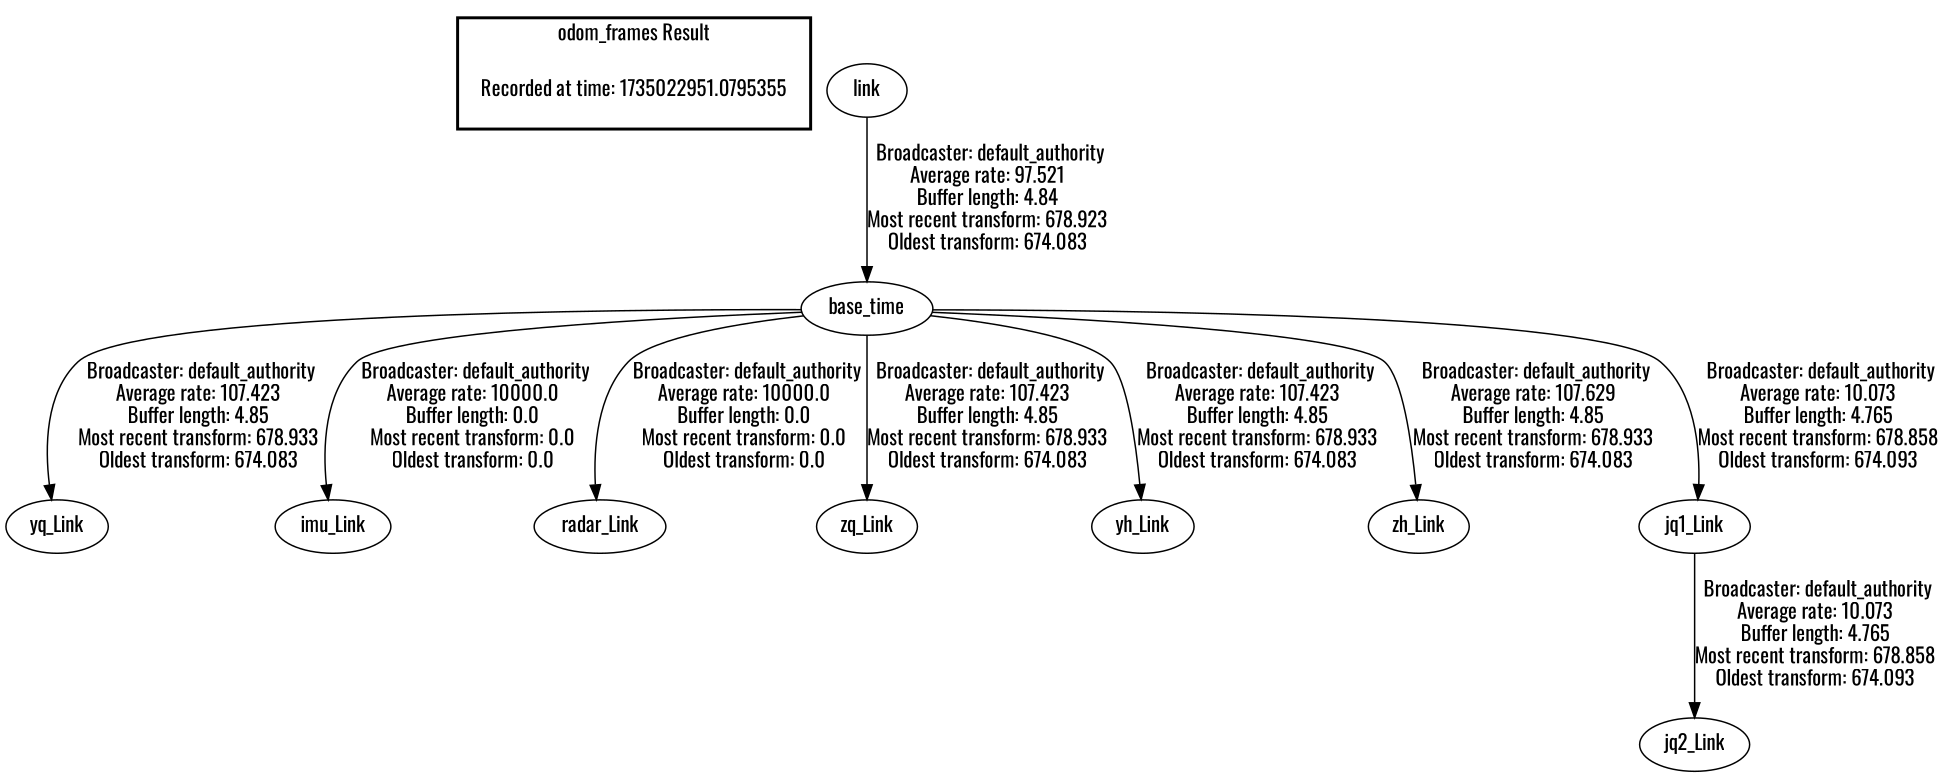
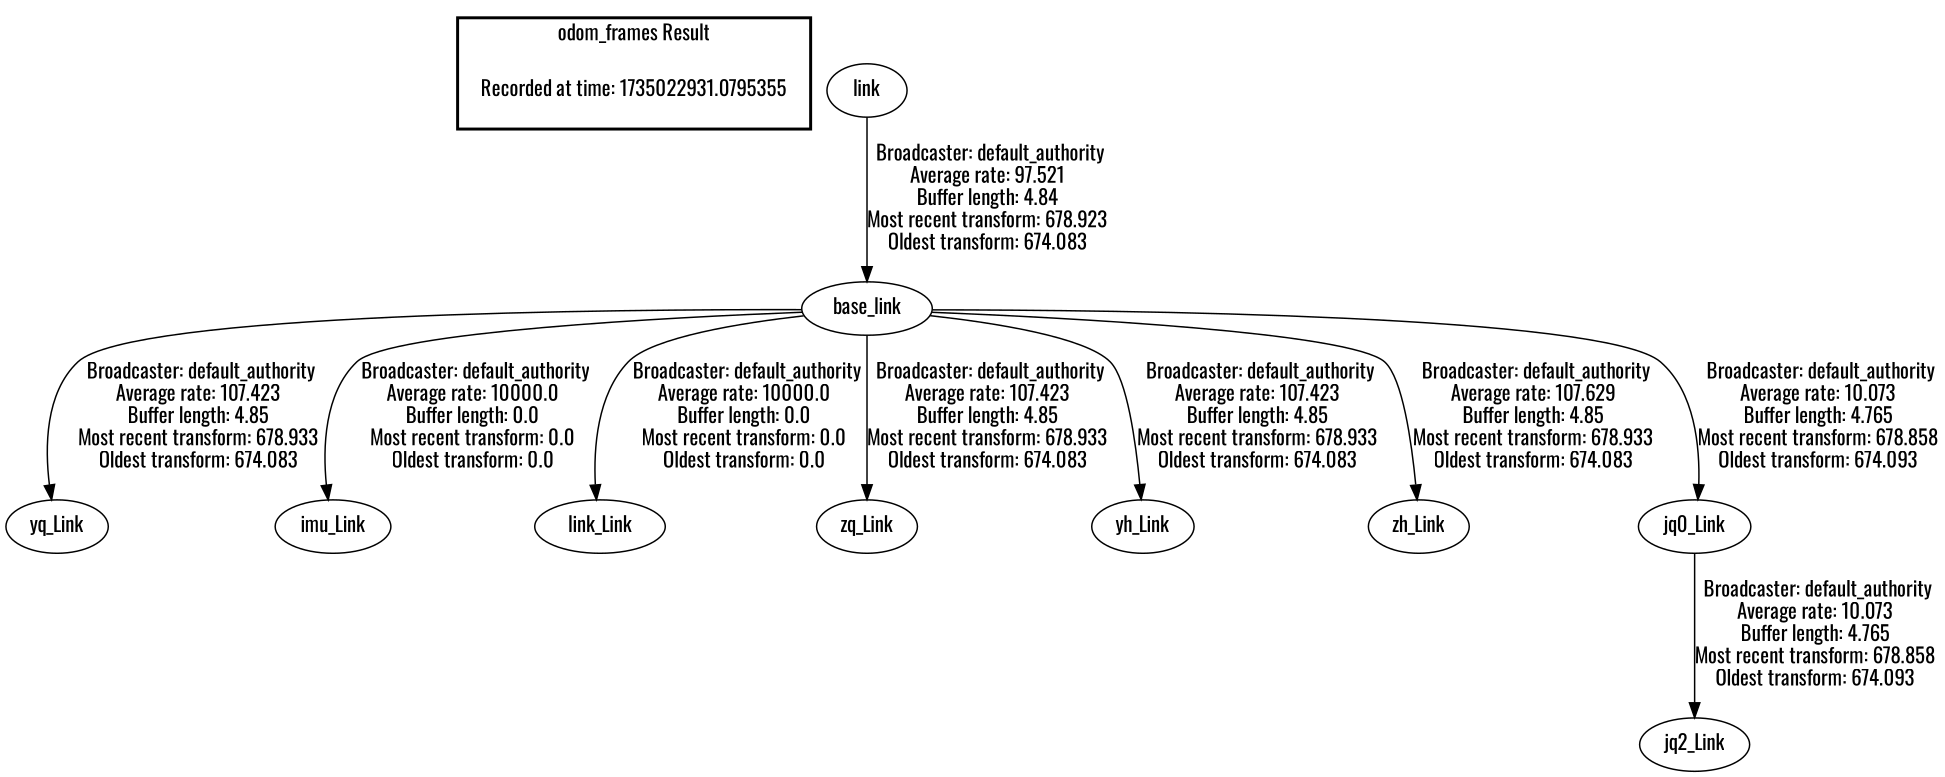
  digraph {
    fontname=Oswald
    node [fontname=Oswald]
    edge [fontname=Oswald]
-   "Recorded at time: 1735022931.0795355" [shape=plaintext label="Recorded at time: 1735022951.0795355"]
-   base_link [label=base_time]
+   "Recorded at time: 1735022931.0795355" [shape=plaintext]
+   base_link
    yq_Link
    imu_Link
-   radar_Link
+   radar_Link [label=link_Link]
    zq_Link
    yh_Link
    zh_Link
-   jq1_Link
+   jq1_Link [label=jq0_Link]
    jq2_Link
    n11 [label=link]
    subgraph cluster_1 {
      color=black
      label="odom_frames Result"
      style=bold
      "Recorded at time: 1735022931.0795355"
    }
    base_link -> yq_Link [label=" Broadcaster: default_authority\nAverage rate: 107.423\nBuffer length: 4.85\nMost recent transform: 678.933\nOldest transform: 674.083\n"]
    base_link -> imu_Link [label=" Broadcaster: default_authority\nAverage rate: 10000.0\nBuffer length: 0.0\nMost recent transform: 0.0\nOldest transform: 0.0\n"]
    base_link -> radar_Link [label=" Broadcaster: default_authority\nAverage rate: 10000.0\nBuffer length: 0.0\nMost recent transform: 0.0\nOldest transform: 0.0\n"]
    base_link -> zq_Link [label=" Broadcaster: default_authority\nAverage rate: 107.423\nBuffer length: 4.85\nMost recent transform: 678.933\nOldest transform: 674.083\n"]
    base_link -> yh_Link [label=" Broadcaster: default_authority\nAverage rate: 107.423\nBuffer length: 4.85\nMost recent transform: 678.933\nOldest transform: 674.083\n"]
    base_link -> zh_Link [label=" Broadcaster: default_authority\nAverage rate: 107.629\nBuffer length: 4.85\nMost recent transform: 678.933\nOldest transform: 674.083\n"]
    base_link -> jq1_Link [label=" Broadcaster: default_authority\nAverage rate: 10.073\nBuffer length: 4.765\nMost recent transform: 678.858\nOldest transform: 674.093\n"]
    jq1_Link -> jq2_Link [label=" Broadcaster: default_authority\nAverage rate: 10.073\nBuffer length: 4.765\nMost recent transform: 678.858\nOldest transform: 674.093\n"]
    n11 -> base_link [label=" Broadcaster: default_authority\nAverage rate: 97.521\nBuffer length: 4.84\nMost recent transform: 678.923\nOldest transform: 674.083\n"]
  }
